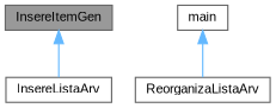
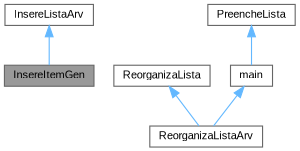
  digraph {
    fontname="Liberation Sans"
    rankdir=TB
    node [color=grey40 fillcolor=white fontname="Liberation Sans" fontsize=10 shape=box style=filled]
    edge [color=steelblue1 dir=back fontname="Liberation Sans" fontsize=10 labelfontname=Helvetica labelfontsize=10 style=solid]
    n1 [color=gray40 fillcolor=grey60 fontcolor=black height=0.2 label=InsereItemGen width=0.4]
    n2 [height=0.2 label=InsereListaArv width=0.4]
+   n3 [height=0.2 label=ReorganizaLista width=0.4]
    n4 [height=0.2 label=ReorganizaListaArv width=0.4]
+   n5 [height=0.2 label=PreencheLista width=0.4]
    n6 [height=0.2 label=main width=0.4]
-   n1 -> n2
+   n2 -> n1
+   n3 -> n4
+   n5 -> n6
    n6 -> n4
  }
